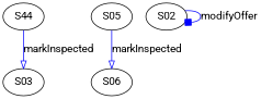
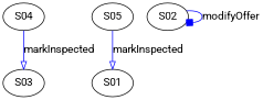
  digraph {
    fontname=Roboto
    node [fontname=Roboto]
    edge [arrowhead=onormal color=blue fontname=Roboto]
-   S04 [label=S44]
+   S04
    S03
    S05
-   S06
+   S06 [label=S01]
    S02
    S04 -> S03 [label=markInspected]
    S05 -> S06 [label=markInspected]
    S02 -> S02 [arrowhead=box label=modifyOffer]
  }
